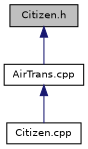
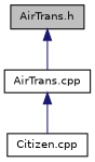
  digraph {
    node [color=black fillcolor=white fontname=Helvetica fontsize=10 shape=record style=filled]
    edge [color=midnightblue dir=back fontname=Helvetica fontsize=10 labelfontname=Helvetica labelfontsize=10 style=solid]
-   n1 [fillcolor=grey75 fontcolor=black height=0.2 label="Citizen.h" width=0.4]
+   n1 [fillcolor=grey75 fontcolor=black height=0.2 label="AirTrans.h" width=0.4]
    n2 [height=0.2 label="AirTrans.cpp" width=0.4]
    n3 [height=0.2 label="Citizen.cpp" width=0.4]
    n1 -> n2
    n2 -> n3
  }
